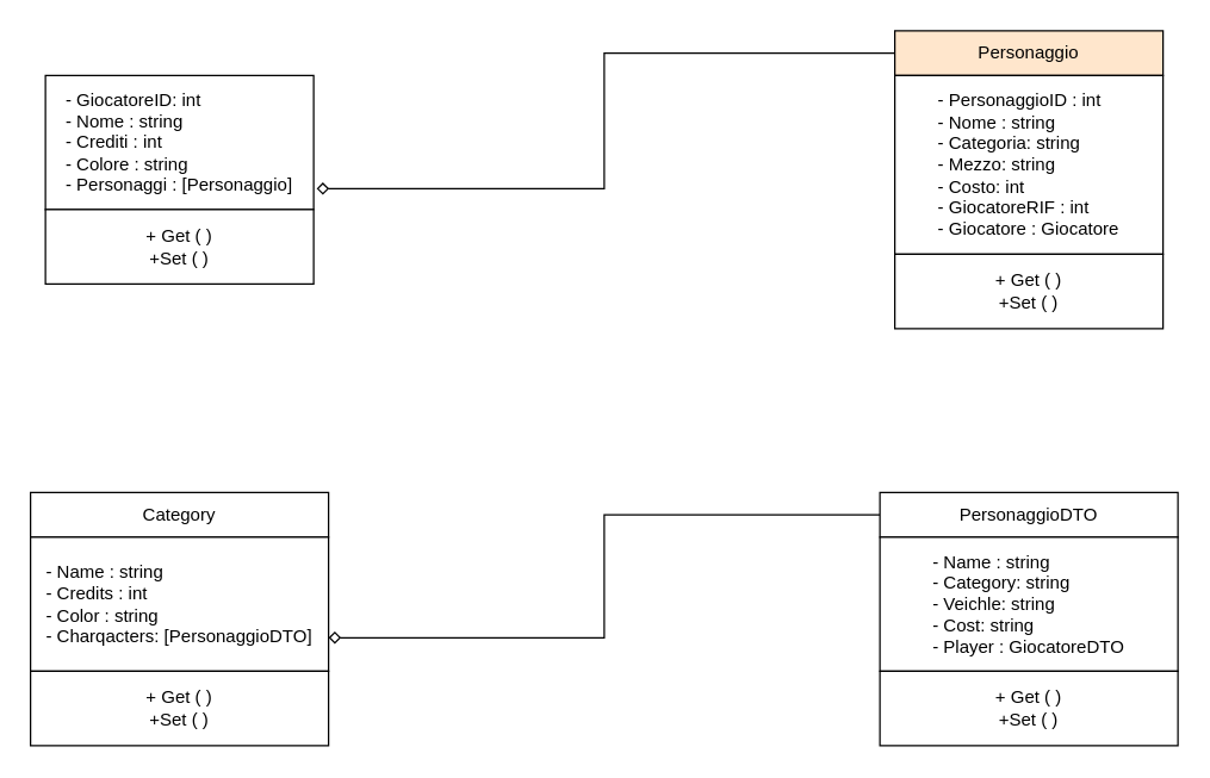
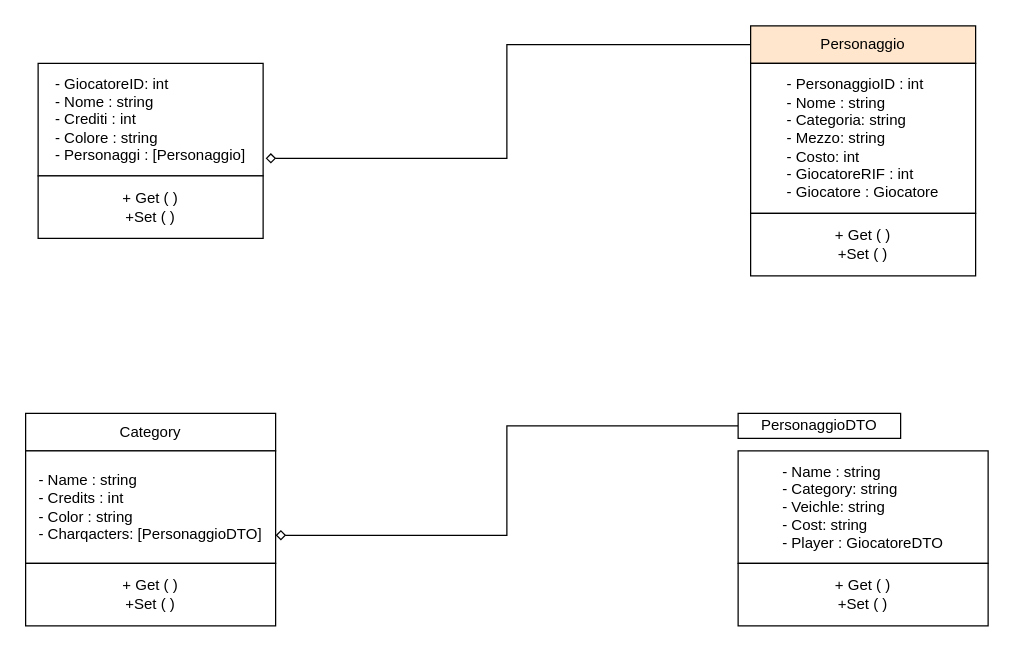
  <mxCell id="0" />
  <mxCell id="1" parent="0" />
  <mxCell id="2" value="&lt;div style=&quot;text-align: justify;&quot;&gt;&lt;span style=&quot;background-color: initial;&quot;&gt;- GiocatoreID: int&lt;/span&gt;&lt;/div&gt;&lt;div style=&quot;text-align: justify;&quot;&gt;- Nome : string&lt;br&gt;&lt;/div&gt;&lt;div style=&quot;text-align: justify;&quot;&gt;-&amp;nbsp;Crediti : int&lt;/div&gt;&lt;div style=&quot;text-align: justify;&quot;&gt;-&amp;nbsp;Colore : string&lt;/div&gt;&lt;div style=&quot;text-align: justify;&quot;&gt;- Personaggi : [Personaggio]&lt;/div&gt;" style="rounded=0;whiteSpace=wrap;html=1;" vertex="1" parent="1"><mxGeometry x="30" y="50" width="180" height="90" as="geometry" /></mxCell>
  <mxCell id="3" value="&lt;div style=&quot;&quot;&gt;&lt;span style=&quot;background-color: initial;&quot;&gt;+ Get ( )&lt;/span&gt;&lt;/div&gt;&lt;div style=&quot;&quot;&gt;+Set ( )&lt;/div&gt;" style="rounded=0;whiteSpace=wrap;html=1;align=center;" vertex="1" parent="1"><mxGeometry x="30" y="140" width="180" height="50" as="geometry" /></mxCell>
  <mxCell id="4" value="Personaggio" style="rounded=0;whiteSpace=wrap;html=1;fillColor=#ffe6cc;" vertex="1" parent="1"><mxGeometry x="600" y="20" width="180" height="30" as="geometry" /></mxCell>
  <mxCell id="5" value="&lt;div style=&quot;text-align: justify;&quot;&gt;&lt;span style=&quot;background-color: initial;&quot;&gt;-&amp;nbsp;PersonaggioID : int&lt;/span&gt;&lt;/div&gt;&lt;div style=&quot;text-align: justify;&quot;&gt;- Nome : string&lt;br&gt;&lt;/div&gt;&lt;div style=&quot;text-align: justify;&quot;&gt;-&amp;nbsp;Categoria: string&lt;/div&gt;&lt;div style=&quot;text-align: justify;&quot;&gt;-&amp;nbsp;Mezzo: string&lt;/div&gt;&lt;div style=&quot;text-align: justify;&quot;&gt;- Costo: int&lt;/div&gt;&lt;div style=&quot;text-align: justify;&quot;&gt;-&amp;nbsp;GiocatoreRIF : int&lt;/div&gt;&lt;div style=&quot;text-align: justify;&quot;&gt;-&amp;nbsp;Giocatore :&amp;nbsp;Giocatore&lt;/div&gt;" style="rounded=0;whiteSpace=wrap;html=1;" vertex="1" parent="1"><mxGeometry x="600" y="50" width="180" height="120" as="geometry" /></mxCell>
  <mxCell id="6" value="&lt;div style=&quot;&quot;&gt;&lt;span style=&quot;background-color: initial;&quot;&gt;+ Get ( )&lt;/span&gt;&lt;/div&gt;&lt;div style=&quot;&quot;&gt;+Set ( )&lt;/div&gt;" style="rounded=0;whiteSpace=wrap;html=1;align=center;" vertex="1" parent="1"><mxGeometry x="600" y="170" width="180" height="50" as="geometry" /></mxCell>
  <mxCell id="7" style="edgeStyle=orthogonalEdgeStyle;rounded=0;orthogonalLoop=1;jettySize=auto;html=1;entryX=1.011;entryY=0.844;entryDx=0;entryDy=0;entryPerimeter=0;endArrow=diamond;endFill=0;" edge="1" parent="1" source="4" target="2"><mxGeometry relative="1" as="geometry" /></mxCell>
  <mxCell id="8" value="Category" style="rounded=0;whiteSpace=wrap;html=1;" vertex="1" parent="1"><mxGeometry x="20" y="330" width="200" height="30" as="geometry" /></mxCell>
  <mxCell id="9" value="&lt;div style=&quot;text-align: justify;&quot;&gt;&lt;span style=&quot;background-color: initial;&quot;&gt;- Name : string&lt;/span&gt;&lt;br&gt;&lt;/div&gt;&lt;div style=&quot;text-align: justify;&quot;&gt;-&amp;nbsp;Credits : int&lt;/div&gt;&lt;div style=&quot;text-align: justify;&quot;&gt;-&amp;nbsp;Color : string&lt;/div&gt;&lt;div style=&quot;text-align: justify;&quot;&gt;- Charqacters: [PersonaggioDTO]&lt;/div&gt;" style="rounded=0;whiteSpace=wrap;html=1;" vertex="1" parent="1"><mxGeometry x="20" y="360" width="200" height="90" as="geometry" /></mxCell>
  <mxCell id="10" value="&lt;div style=&quot;&quot;&gt;&lt;span style=&quot;background-color: initial;&quot;&gt;+ Get ( )&lt;/span&gt;&lt;/div&gt;&lt;div style=&quot;&quot;&gt;+Set ( )&lt;/div&gt;" style="rounded=0;whiteSpace=wrap;html=1;align=center;" vertex="1" parent="1"><mxGeometry x="20" y="450" width="200" height="50" as="geometry" /></mxCell>
  <mxCell id="11" style="edgeStyle=orthogonalEdgeStyle;rounded=0;orthogonalLoop=1;jettySize=auto;html=1;entryX=1;entryY=0.75;entryDx=0;entryDy=0;endArrow=diamond;endFill=0;" edge="1" parent="1" source="12" target="9"><mxGeometry relative="1" as="geometry" /></mxCell>
- <mxCell id="12" value="PersonaggioDTO" style="rounded=0;whiteSpace=wrap;html=1;" vertex="1" parent="1"><mxGeometry x="590" y="330" width="200" height="30" as="geometry" /></mxCell>
+ <mxCell id="12" value="PersonaggioDTO" style="rounded=0;whiteSpace=wrap;html=1;" vertex="1" parent="1"><mxGeometry x="590" y="330" width="130" height="20" as="geometry" /></mxCell>
  <mxCell id="13" value="&lt;div style=&quot;text-align: justify;&quot;&gt;&lt;span style=&quot;background-color: initial;&quot;&gt;- Name : string&lt;/span&gt;&lt;br&gt;&lt;/div&gt;&lt;div style=&quot;text-align: justify;&quot;&gt;- Category: string&lt;/div&gt;&lt;div style=&quot;text-align: justify;&quot;&gt;-&amp;nbsp;Veichle: string&lt;/div&gt;&lt;div style=&quot;text-align: justify;&quot;&gt;- Cost: string&lt;/div&gt;&lt;div style=&quot;text-align: justify;&quot;&gt;- Player : GiocatoreDTO&lt;/div&gt;" style="rounded=0;whiteSpace=wrap;html=1;" vertex="1" parent="1"><mxGeometry x="590" y="360" width="200" height="90" as="geometry" /></mxCell>
  <mxCell id="14" value="&lt;div style=&quot;&quot;&gt;&lt;span style=&quot;background-color: initial;&quot;&gt;+ Get ( )&lt;/span&gt;&lt;/div&gt;&lt;div style=&quot;&quot;&gt;+Set ( )&lt;/div&gt;" style="rounded=0;whiteSpace=wrap;html=1;align=center;" vertex="1" parent="1"><mxGeometry x="590" y="450" width="200" height="50" as="geometry" /></mxCell>
